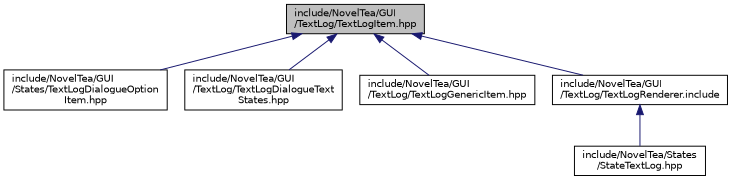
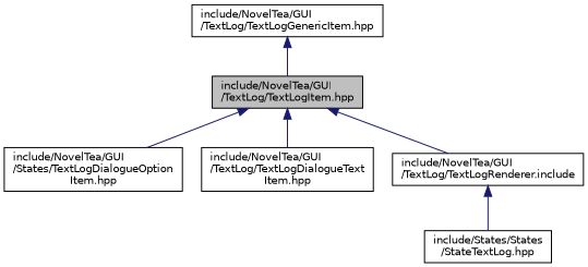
  digraph {
    node [color=black fontname=Helvetica fontsize=10 shape=record]
    edge [color=midnightblue dir=back fontname=Helvetica fontsize=10 labelfontname=Helvetica labelfontsize=10 style=solid]
    n1 [fillcolor=grey75 fontcolor=black height=0.2 label="include/NovelTea/GUI\l/TextLog/TextLogItem.hpp" style=filled width=0.4]
    n2 [height=0.2 label="include/NovelTea/GUI\l/States/TextLogDialogueOption\lItem.hpp" width=0.4]
-   n3 [height=0.2 label="include/NovelTea/GUI\l/TextLog/TextLogDialogueText\lStates.hpp" width=0.4]
+   n3 [height=0.2 label="include/NovelTea/GUI\l/TextLog/TextLogDialogueText\lItem.hpp" width=0.4]
    n4 [height=0.2 label="include/NovelTea/GUI\l/TextLog/TextLogGenericItem.hpp" width=0.4]
    n5 [height=0.2 label="include/NovelTea/GUI\l/TextLog/TextLogRenderer.include" width=0.4]
-   n6 [height=0.2 label="include/NovelTea/States\l/StateTextLog.hpp" width=0.4]
+   n6 [height=0.2 label="include/States/States\l/StateTextLog.hpp" width=0.4]
    n1 -> n2
    n1 -> n3
-   n1 -> n4
+   n4 -> n1
    n1 -> n5
    n5 -> n6
  }
